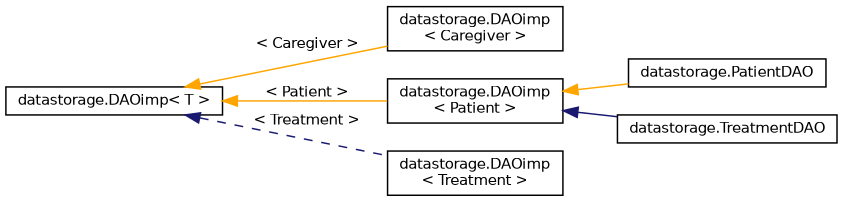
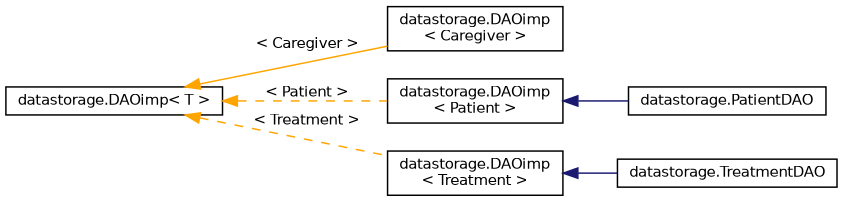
  digraph {
    rankdir=LR
    node [color=black fillcolor=white fontname=Helvetica fontsize=10 shape=record style=filled]
    edge [color=orange dir=back fontname=Helvetica fontsize=10 labelfontname=Helvetica labelfontsize=10 style=solid]
    n1 [height=0.2 label="datastorage.DAOimp\< T \>" width=0.4]
    n2 [height=0.2 label="datastorage.DAOimp\l\< Caregiver \>" width=0.4]
    n3 [height=0.2 label="datastorage.DAOimp\l\< Patient \>" width=0.4]
    n4 [height=0.2 label="datastorage.DAOimp\l\< Treatment \>" width=0.4]
    n5 [height=0.2 label="datastorage.PatientDAO" width=0.4]
    n6 [height=0.2 label="datastorage.TreatmentDAO" width=0.4]
    n1 -> n2 [label=" \< Caregiver \>"]
-   n1 -> n3 [label=" \< Patient \>"]
-   n1 -> n4 [color=midnightblue label=" \< Treatment \>" style=dashed]
-   n3 -> n5
-   n3 -> n6 [color=midnightblue]
+   n1 -> n3 [label=" \< Patient \>" style=dashed]
+   n1 -> n4 [label=" \< Treatment \>" style=dashed]
+   n3 -> n5 [color=midnightblue]
+   n4 -> n6 [color=midnightblue]
  }
